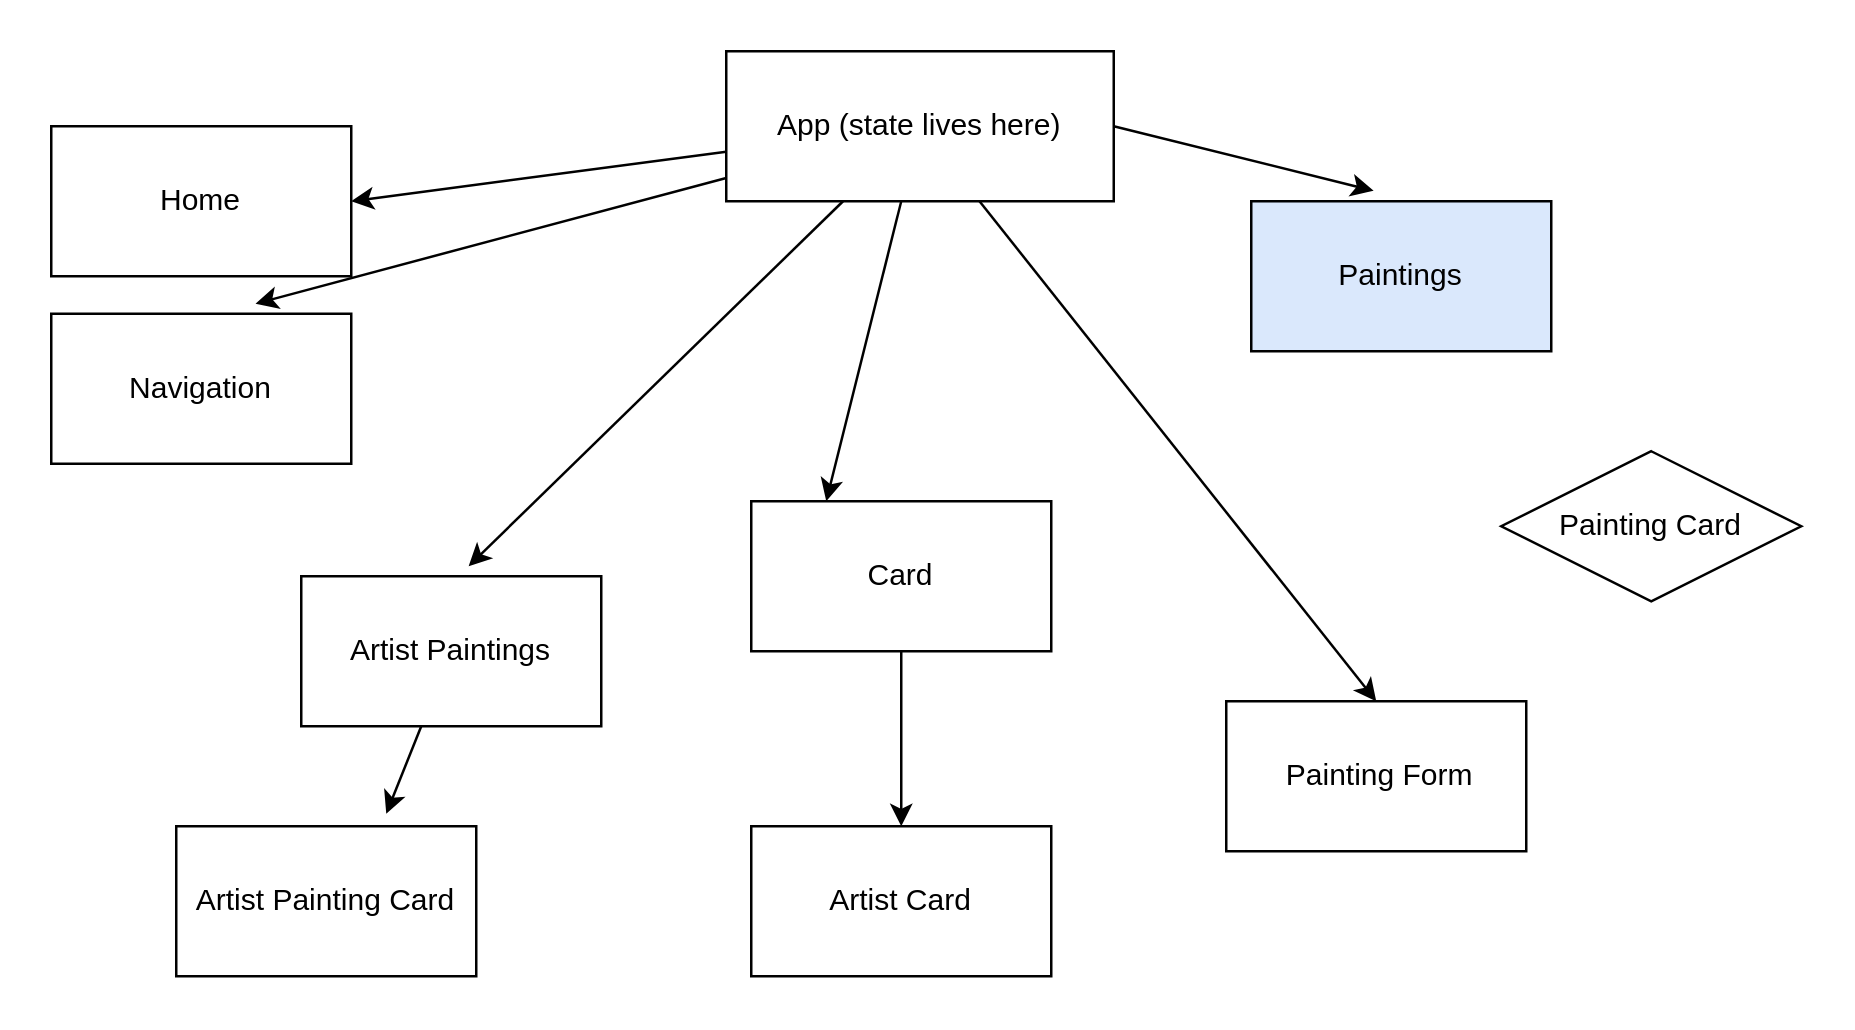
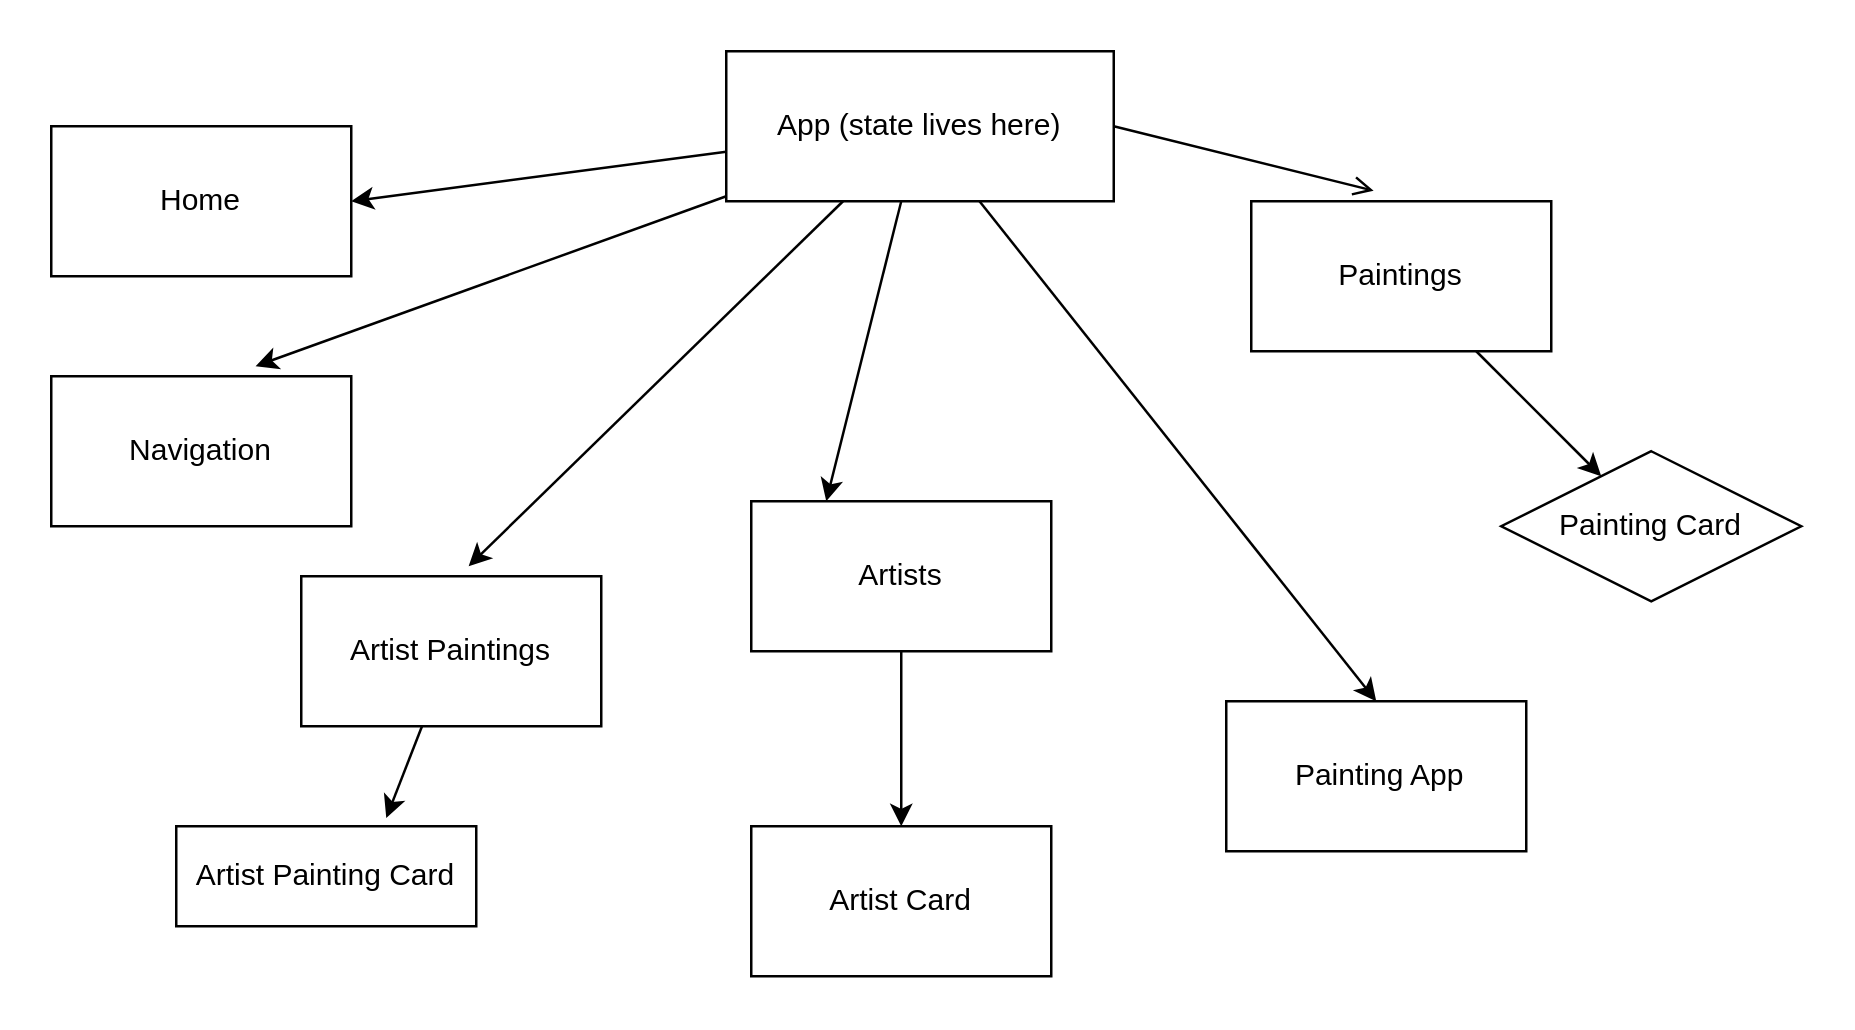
  <mxCell id="0" />
  <mxCell id="1" parent="0" />
  <mxCell id="2" style="edgeStyle=none;html=1;entryX=1;entryY=0.5;entryDx=0;entryDy=0;" parent="1" source="8" target="9" edge="1"><mxGeometry relative="1" as="geometry" /></mxCell>
  <mxCell id="3" style="edgeStyle=none;html=1;entryX=0.681;entryY=-0.067;entryDx=0;entryDy=0;entryPerimeter=0;" parent="1" source="8" target="10" edge="1"><mxGeometry relative="1" as="geometry" /></mxCell>
  <mxCell id="4" style="edgeStyle=none;html=1;entryX=0.25;entryY=0;entryDx=0;entryDy=0;" parent="1" source="8" target="12" edge="1"><mxGeometry relative="1" as="geometry" /></mxCell>
- <mxCell id="5" style="edgeStyle=none;html=1;exitX=1;exitY=0.5;exitDx=0;exitDy=0;entryX=0.408;entryY=-0.07;entryDx=0;entryDy=0;entryPerimeter=0;" parent="1" source="8" target="15" edge="1"><mxGeometry relative="1" as="geometry" /></mxCell>
+ <mxCell id="5" style="edgeStyle=none;html=1;exitX=1;exitY=0.5;exitDx=0;exitDy=0;entryX=0.408;entryY=-0.07;entryDx=0;entryDy=0;entryPerimeter=0;endArrow=open;" parent="1" source="8" target="15" edge="1"><mxGeometry relative="1" as="geometry" /></mxCell>
  <mxCell id="6" style="edgeStyle=none;html=1;entryX=0.5;entryY=0;entryDx=0;entryDy=0;" parent="1" source="8" target="17" edge="1"><mxGeometry relative="1" as="geometry" /></mxCell>
  <mxCell id="7" style="edgeStyle=none;html=1;entryX=0.558;entryY=-0.067;entryDx=0;entryDy=0;entryPerimeter=0;" edge="1" parent="1" source="8" target="19"><mxGeometry relative="1" as="geometry" /></mxCell>
  <mxCell id="8" value="App (state lives here)" style="whiteSpace=wrap;html=1;" parent="1" vertex="1"><mxGeometry x="290" y="20" width="155" height="60" as="geometry" /></mxCell>
  <mxCell id="9" value="Home" style="whiteSpace=wrap;html=1;" parent="1" vertex="1"><mxGeometry x="20" y="50" width="120" height="60" as="geometry" /></mxCell>
- <mxCell id="10" value="Navigation" style="whiteSpace=wrap;html=1;" parent="1" vertex="1"><mxGeometry x="20" y="125" width="120" height="60" as="geometry" /></mxCell>
+ <mxCell id="10" value="Navigation" style="whiteSpace=wrap;html=1;" parent="1" vertex="1"><mxGeometry x="20" y="150" width="120" height="60" as="geometry" /></mxCell>
  <mxCell id="11" value="" style="edgeStyle=none;html=1;" parent="1" source="12" target="13" edge="1"><mxGeometry relative="1" as="geometry" /></mxCell>
- <mxCell id="12" value="Card" style="whiteSpace=wrap;html=1;" parent="1" vertex="1"><mxGeometry x="300" y="200" width="120" height="60" as="geometry" /></mxCell>
+ <mxCell id="12" value="Artists" style="whiteSpace=wrap;html=1;" parent="1" vertex="1"><mxGeometry x="300" y="200" width="120" height="60" as="geometry" /></mxCell>
  <mxCell id="13" value="Artist Card" style="whiteSpace=wrap;html=1;" parent="1" vertex="1"><mxGeometry x="300" y="330" width="120" height="60" as="geometry" /></mxCell>
- <mxCell id="15" value="Paintings" style="whiteSpace=wrap;html=1;fillColor=#dae8fc;" parent="1" vertex="1"><mxGeometry x="500" y="80" width="120" height="60" as="geometry" /></mxCell>
+ <mxCell id="14" style="edgeStyle=none;html=1;entryX=0.25;entryY=0;entryDx=0;entryDy=0;" parent="1" source="15" target="16" edge="1"><mxGeometry relative="1" as="geometry" /></mxCell>
+ <mxCell id="15" value="Paintings" style="whiteSpace=wrap;html=1;" parent="1" vertex="1"><mxGeometry x="500" y="80" width="120" height="60" as="geometry" /></mxCell>
  <mxCell id="16" value="Painting Card" style="rhombus;whiteSpace=wrap;html=1;" parent="1" vertex="1"><mxGeometry x="600" y="180" width="120" height="60" as="geometry" /></mxCell>
- <mxCell id="17" value="&amp;nbsp;Painting Form" style="whiteSpace=wrap;html=1;" parent="1" vertex="1"><mxGeometry x="490" y="280" width="120" height="60" as="geometry" /></mxCell>
+ <mxCell id="17" value="&amp;nbsp;Painting App" style="whiteSpace=wrap;html=1;" parent="1" vertex="1"><mxGeometry x="490" y="280" width="120" height="60" as="geometry" /></mxCell>
  <mxCell id="18" style="edgeStyle=none;html=1;entryX=0.7;entryY=-0.083;entryDx=0;entryDy=0;entryPerimeter=0;" edge="1" parent="1" source="19" target="20"><mxGeometry relative="1" as="geometry" /></mxCell>
  <mxCell id="19" value="Artist Paintings" style="whiteSpace=wrap;html=1;" vertex="1" parent="1"><mxGeometry x="120" y="230" width="120" height="60" as="geometry" /></mxCell>
- <mxCell id="20" value="Artist Painting Card" style="whiteSpace=wrap;html=1;" vertex="1" parent="1"><mxGeometry x="70" y="330" width="120" height="60" as="geometry" /></mxCell>
+ <mxCell id="20" value="Artist Painting Card" style="whiteSpace=wrap;html=1;" vertex="1" parent="1"><mxGeometry x="70" y="330" width="120" height="40" as="geometry" /></mxCell>
